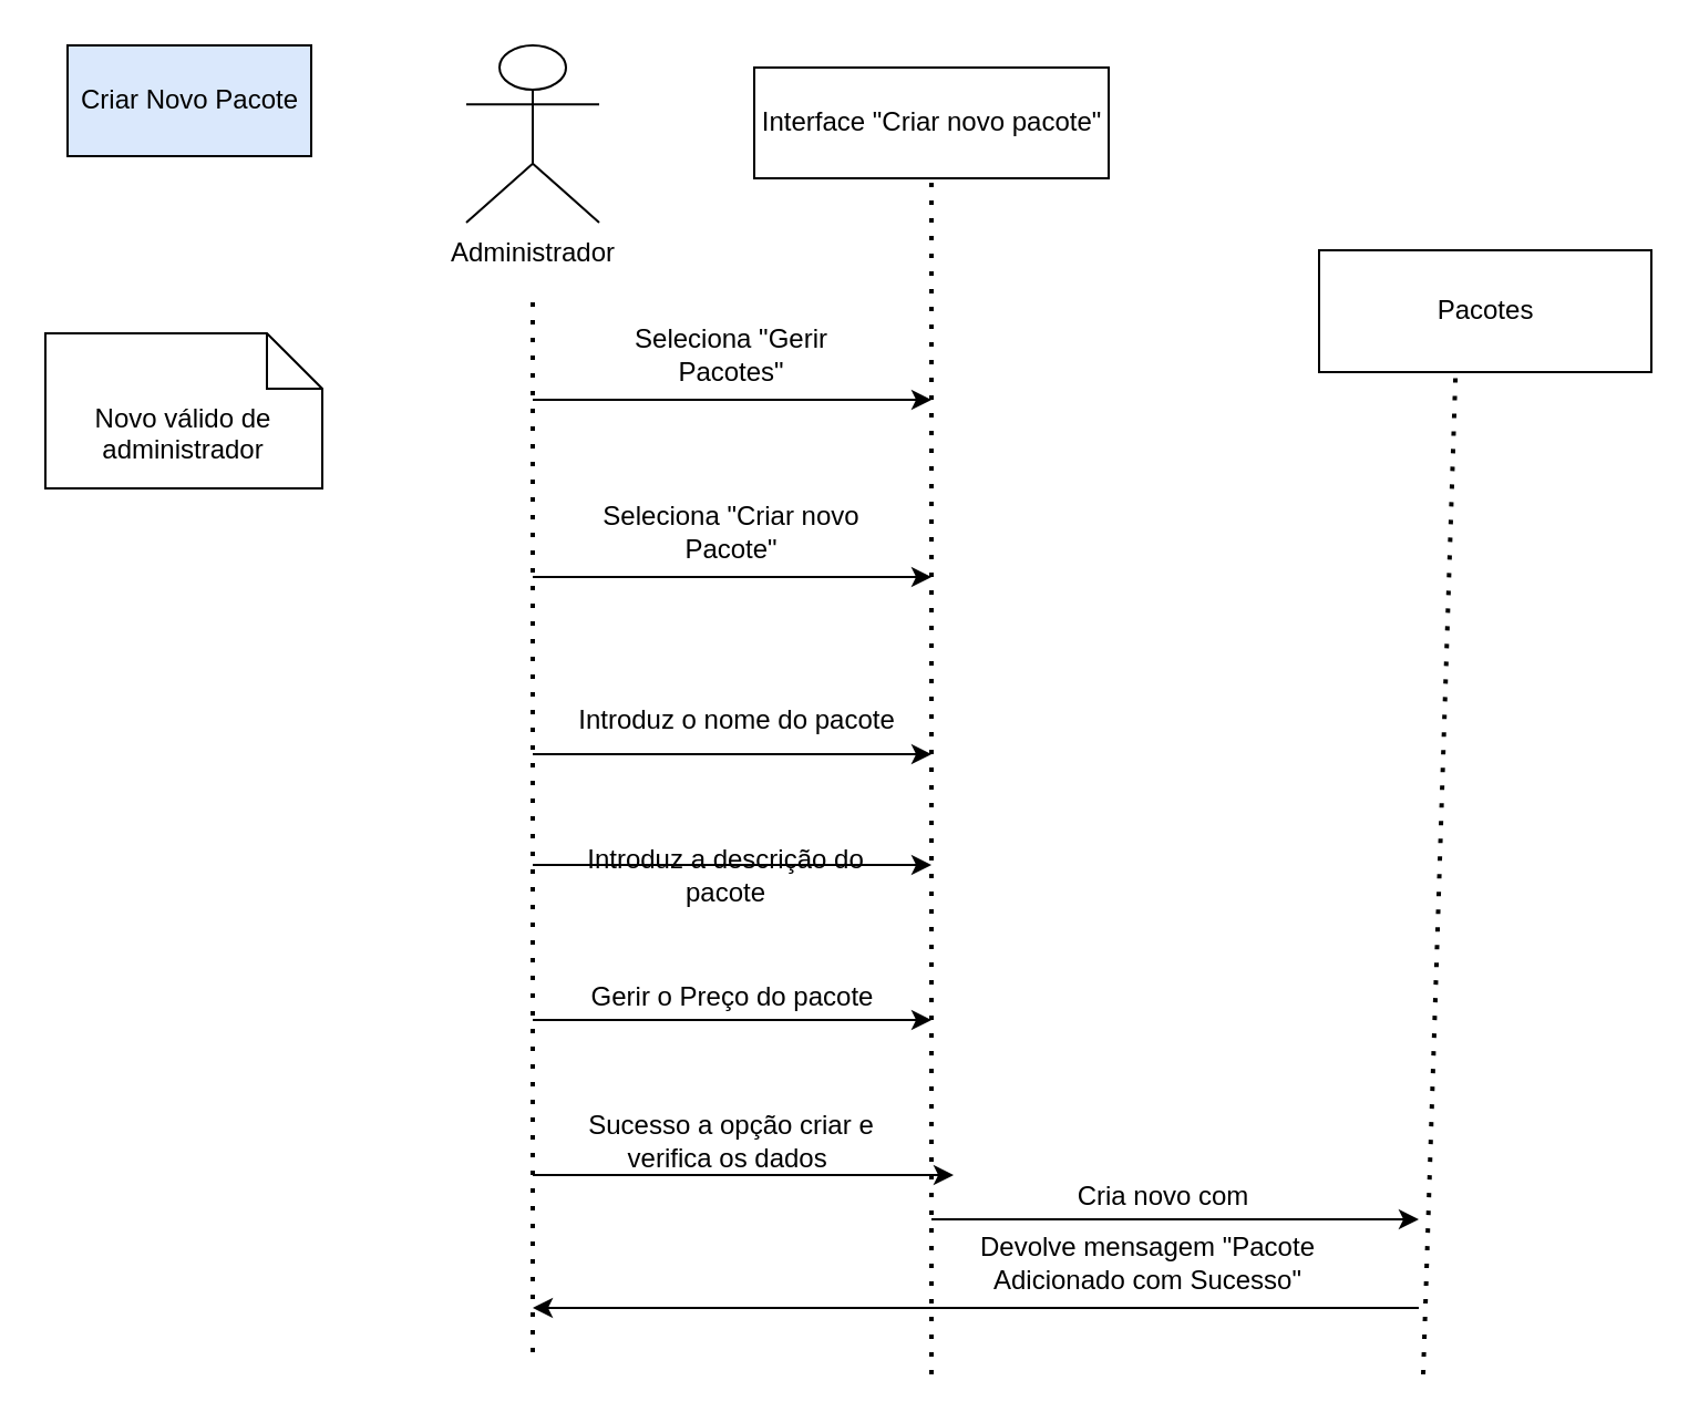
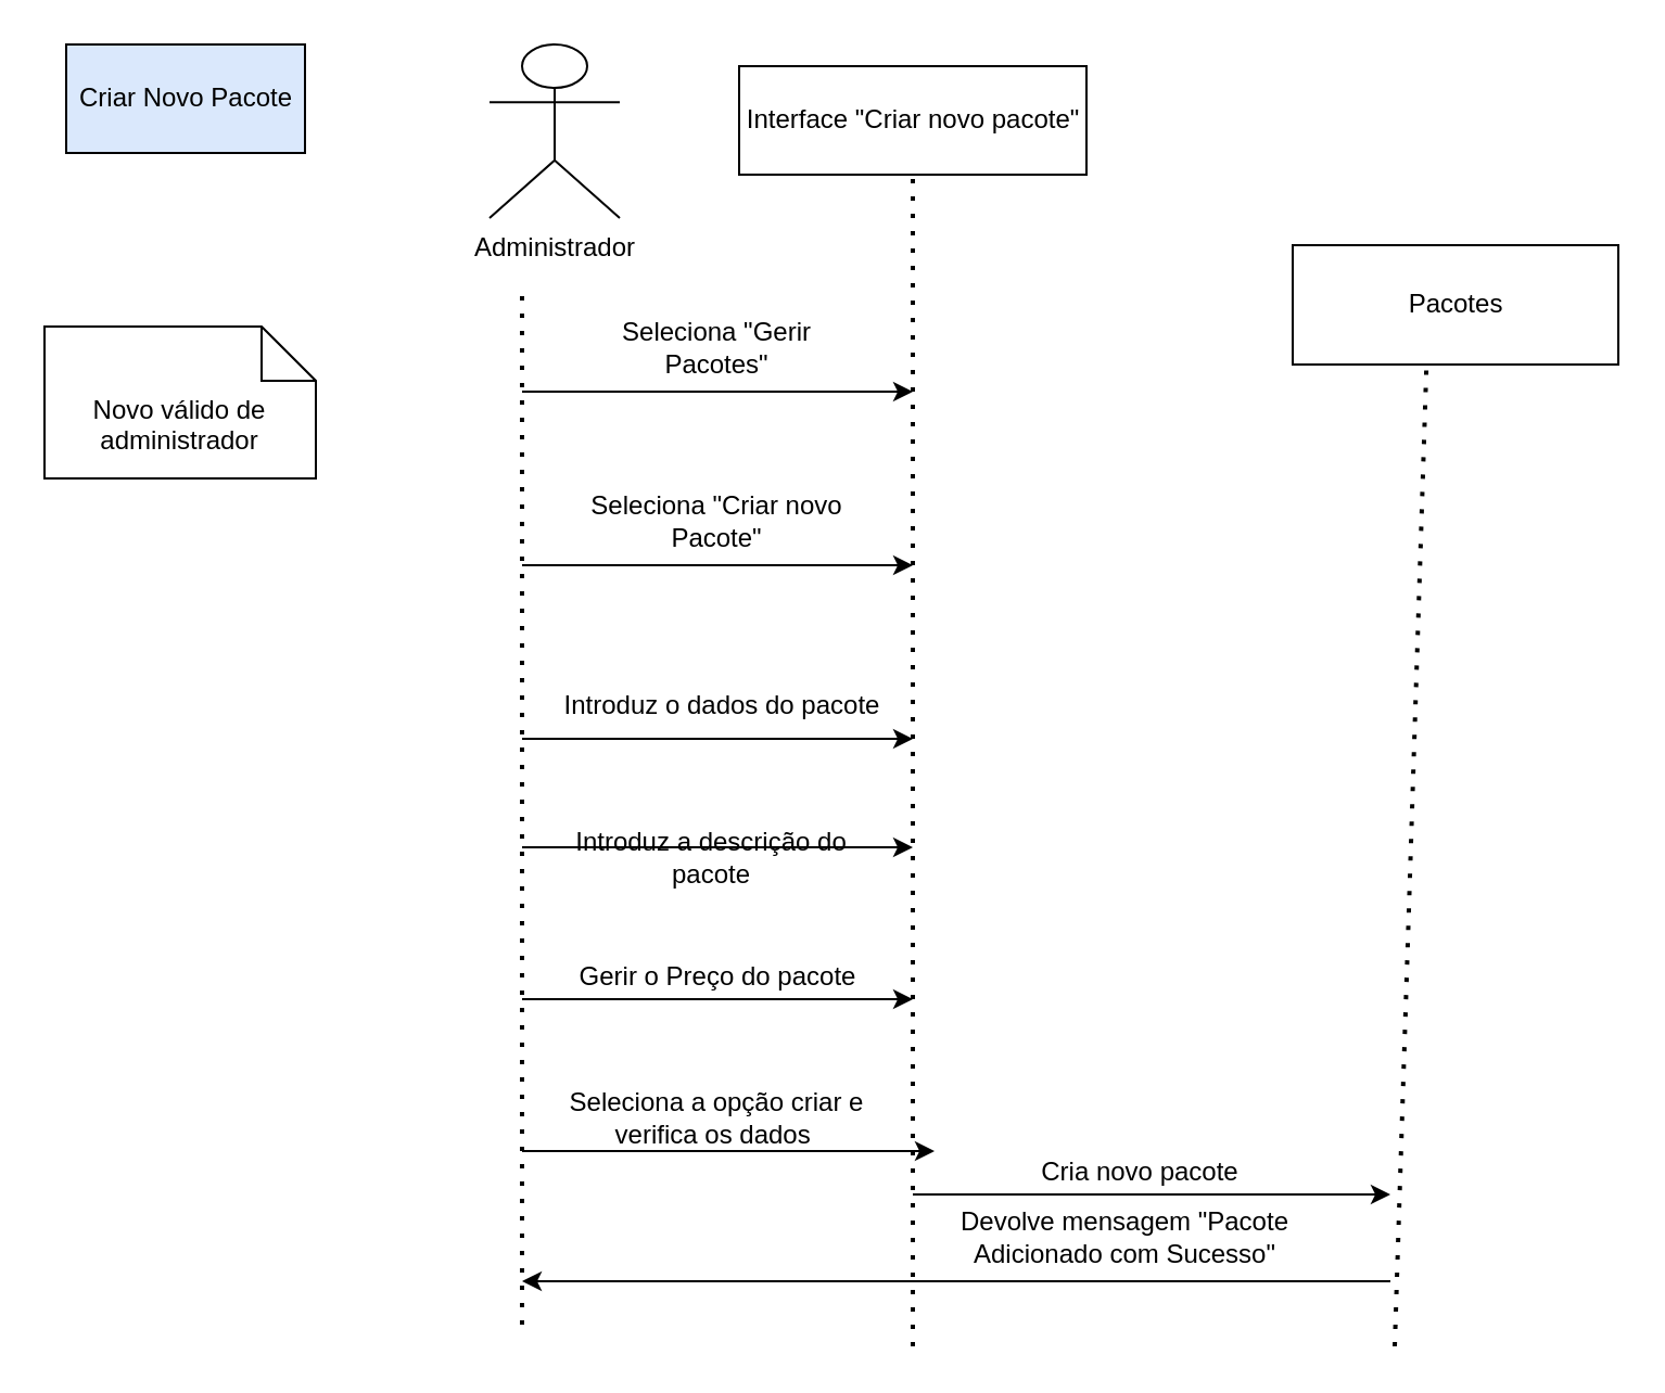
  <mxCell id="0" />
  <mxCell id="1" parent="0" />
  <mxCell id="2" value="Criar Novo Pacote" style="html=1;fillColor=#dae8fc;" vertex="1" parent="1"><mxGeometry x="30" width="110" height="50" as="geometry" y="20" /></mxCell>
  <mxCell id="3" value="Novo válido de administrador" style="shape=note2;boundedLbl=1;whiteSpace=wrap;html=1;size=25;verticalAlign=top;align=center;" vertex="1" parent="1"><mxGeometry y="150" width="125" height="70" as="geometry" x="20" /></mxCell>
- <mxCell id="4" value="Administrador" style="shape=umlActor;verticalLabelPosition=bottom;verticalAlign=top;html=1;" vertex="1" parent="1"><mxGeometry x="210" width="60" height="80" as="geometry" y="20" /></mxCell>
+ <mxCell id="4" value="Administrador" style="shape=umlActor;verticalLabelPosition=bottom;verticalAlign=top;html=1;" vertex="1" parent="1"><mxGeometry x="225" y="20" width="60" height="80" as="geometry" /></mxCell>
  <mxCell id="5" value="" style="endArrow=none;dashed=1;html=1;dashPattern=1 3;strokeWidth=2;" edge="1" parent="1"><mxGeometry width="50" height="50" relative="1" as="geometry"><mxPoint x="240" y="610" as="sourcePoint" /><mxPoint x="240" y="130" as="targetPoint" /></mxGeometry></mxCell>
  <mxCell id="6" value="Interface &quot;Criar novo pacote&quot;" style="html=1;" vertex="1" parent="1"><mxGeometry x="340" y="30" width="160" height="50" as="geometry" /></mxCell>
  <mxCell id="7" value="" style="endArrow=none;dashed=1;html=1;dashPattern=1 3;strokeWidth=2;entryX=0.5;entryY=1;entryDx=0;entryDy=0;" edge="1" parent="1" target="6"><mxGeometry width="50" height="50" relative="1" as="geometry"><mxPoint x="420" y="620" as="sourcePoint" /><mxPoint x="440" y="140" as="targetPoint" /></mxGeometry></mxCell>
  <mxCell id="8" value="" style="endArrow=classic;html=1;" edge="1" parent="1"><mxGeometry width="50" height="50" relative="1" as="geometry"><mxPoint x="240" y="180" as="sourcePoint" /><mxPoint x="420" y="180" as="targetPoint" /></mxGeometry></mxCell>
  <mxCell id="9" value="Seleciona &quot;Gerir Pacotes&quot;" style="text;html=1;strokeColor=none;fillColor=none;align=center;verticalAlign=middle;whiteSpace=wrap;rounded=0;" vertex="1" parent="1"><mxGeometry x="270" y="140" width="120" height="40" as="geometry" /></mxCell>
  <mxCell id="10" value="" style="endArrow=classic;html=1;" edge="1" parent="1"><mxGeometry width="50" height="50" relative="1" as="geometry"><mxPoint x="240" y="260" as="sourcePoint" /><mxPoint x="420" y="260" as="targetPoint" /></mxGeometry></mxCell>
  <mxCell id="11" value="Seleciona &quot;Criar novo Pacote&quot;" style="text;html=1;strokeColor=none;fillColor=none;align=center;verticalAlign=middle;whiteSpace=wrap;rounded=0;" vertex="1" parent="1"><mxGeometry x="255" y="220" width="150" height="40" as="geometry" /></mxCell>
  <mxCell id="12" value="" style="endArrow=classic;html=1;" edge="1" parent="1"><mxGeometry width="50" height="50" relative="1" as="geometry"><mxPoint x="240" y="340" as="sourcePoint" /><mxPoint x="420" y="340" as="targetPoint" /></mxGeometry></mxCell>
- <mxCell id="13" value="Introduz o nome do pacote" style="text;html=1;strokeColor=none;fillColor=none;align=center;verticalAlign=middle;whiteSpace=wrap;rounded=0;" vertex="1" parent="1"><mxGeometry x="255" y="300" width="155" height="50" as="geometry" /></mxCell>
+ <mxCell id="13" value="Introduz o dados do pacote" style="text;html=1;strokeColor=none;fillColor=none;align=center;verticalAlign=middle;whiteSpace=wrap;rounded=0;" vertex="1" parent="1"><mxGeometry x="255" y="300" width="155" height="50" as="geometry" /></mxCell>
  <mxCell id="14" value="" style="endArrow=classic;html=1;" edge="1" parent="1"><mxGeometry width="50" height="50" relative="1" as="geometry"><mxPoint x="240" y="390" as="sourcePoint" /><mxPoint x="420" y="390" as="targetPoint" /></mxGeometry></mxCell>
  <mxCell id="15" value="Introduz a descrição do pacote" style="text;html=1;strokeColor=none;fillColor=none;align=center;verticalAlign=middle;whiteSpace=wrap;rounded=0;" vertex="1" parent="1"><mxGeometry x="255" y="370" width="145" height="50" as="geometry" /></mxCell>
  <mxCell id="16" value="" style="endArrow=classic;html=1;" edge="1" parent="1"><mxGeometry width="50" height="50" relative="1" as="geometry"><mxPoint x="240" y="460" as="sourcePoint" /><mxPoint x="420" y="460" as="targetPoint" /></mxGeometry></mxCell>
  <mxCell id="17" value="Gerir o Preço do pacote" style="text;html=1;strokeColor=none;fillColor=none;align=center;verticalAlign=middle;whiteSpace=wrap;rounded=0;" vertex="1" parent="1"><mxGeometry x="247.5" y="430" width="165" height="40" as="geometry" /></mxCell>
  <mxCell id="18" value="Pacotes" style="html=1;" vertex="1" parent="1"><mxGeometry x="595" y="112.5" width="150" height="55" as="geometry" /></mxCell>
  <mxCell id="19" value="" style="endArrow=classic;html=1;" edge="1" parent="1"><mxGeometry width="50" height="50" relative="1" as="geometry"><mxPoint x="240" y="530" as="sourcePoint" /><mxPoint x="430" y="530" as="targetPoint" /></mxGeometry></mxCell>
- <mxCell id="20" value="Sucesso a opção criar e verifica os dados&amp;nbsp;" style="text;html=1;strokeColor=none;fillColor=none;align=center;verticalAlign=middle;whiteSpace=wrap;rounded=0;" vertex="1" parent="1"><mxGeometry x="250" y="490" width="160" height="50" as="geometry" /></mxCell>
+ <mxCell id="20" value="Seleciona a opção criar e verifica os dados&amp;nbsp;" style="text;html=1;strokeColor=none;fillColor=none;align=center;verticalAlign=middle;whiteSpace=wrap;rounded=0;" vertex="1" parent="1"><mxGeometry x="250" y="490" width="160" height="50" as="geometry" /></mxCell>
  <mxCell id="21" value="" style="endArrow=none;dashed=1;html=1;dashPattern=1 3;strokeWidth=2;entryX=0.411;entryY=0.993;entryDx=0;entryDy=0;entryPerimeter=0;" edge="1" parent="1" target="18"><mxGeometry width="50" height="50" relative="1" as="geometry"><mxPoint x="642" y="620" as="sourcePoint" /><mxPoint x="700" y="190" as="targetPoint" /></mxGeometry></mxCell>
  <mxCell id="22" value="" style="endArrow=classic;html=1;" edge="1" parent="1"><mxGeometry width="50" height="50" relative="1" as="geometry"><mxPoint x="420" y="550" as="sourcePoint" /><mxPoint x="640" y="550" as="targetPoint" /></mxGeometry></mxCell>
- <mxCell id="23" value="Cria novo com" style="text;html=1;strokeColor=none;fillColor=none;align=center;verticalAlign=middle;whiteSpace=wrap;rounded=0;" vertex="1" parent="1"><mxGeometry x="470" y="520" width="110" height="40" as="geometry" /></mxCell>
+ <mxCell id="23" value="Cria novo pacote" style="text;html=1;strokeColor=none;fillColor=none;align=center;verticalAlign=middle;whiteSpace=wrap;rounded=0;" vertex="1" parent="1"><mxGeometry x="470" y="520" width="110" height="40" as="geometry" /></mxCell>
  <mxCell id="24" value="" style="endArrow=classic;html=1;" edge="1" parent="1"><mxGeometry width="50" height="50" relative="1" as="geometry"><mxPoint x="640" y="590" as="sourcePoint" /><mxPoint x="240" y="590" as="targetPoint" /></mxGeometry></mxCell>
  <mxCell id="25" value="Devolve mensagem &quot;Pacote Adicionado com Sucesso&quot;" style="text;html=1;strokeColor=none;fillColor=none;align=center;verticalAlign=middle;whiteSpace=wrap;rounded=0;" vertex="1" parent="1"><mxGeometry x="412.5" y="550" width="210" height="40" as="geometry" /></mxCell>
